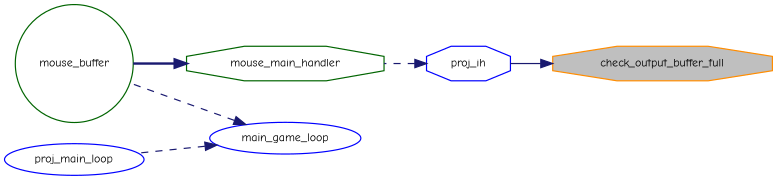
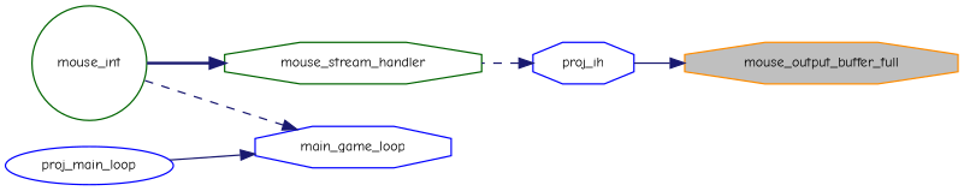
  digraph {
    fontname="Comic Neue"
    rankdir=RL
    node [color=blue fillcolor=white fontname="Comic Neue" fontsize=10 shape=octagon style=filled]
    edge [color=midnightblue dir=back fontname="Comic Neue" fontsize=10 labelfontname=Helvetica labelfontsize=10 style=solid]
-   n1 [color=darkorange fillcolor=grey75 fontcolor=black height=0.2 label=check_output_buffer_full width=0.4]
+   n1 [color=darkorange fillcolor=grey75 fontcolor=black height=0.2 label=mouse_output_buffer_full width=0.4]
    n2 [height=0.2 label=proj_ih width=0.4]
-   n3 [color=darkgreen height=0.2 label=mouse_main_handler width=0.4]
-   n4 [color=darkgreen height=0.2 label=mouse_buffer shape=circle width=0.4]
-   n5 [height=0.2 label=main_game_loop shape=ellipse width=0.4]
+   n3 [color=darkgreen height=0.2 label=mouse_stream_handler width=0.4]
+   n4 [color=darkgreen height=0.2 label=mouse_int shape=circle width=0.4]
+   n5 [height=0.2 label=main_game_loop width=0.4]
    n6 [height=0.2 label=proj_main_loop shape=ellipse width=0.4]
    n1 -> n2
    n2 -> n3 [style=dashed]
    n3 -> n4 [style=bold]
    n5 -> n4 [style=dashed]
-   n5 -> n6 [style=dashed]
+   n5 -> n6
  }
